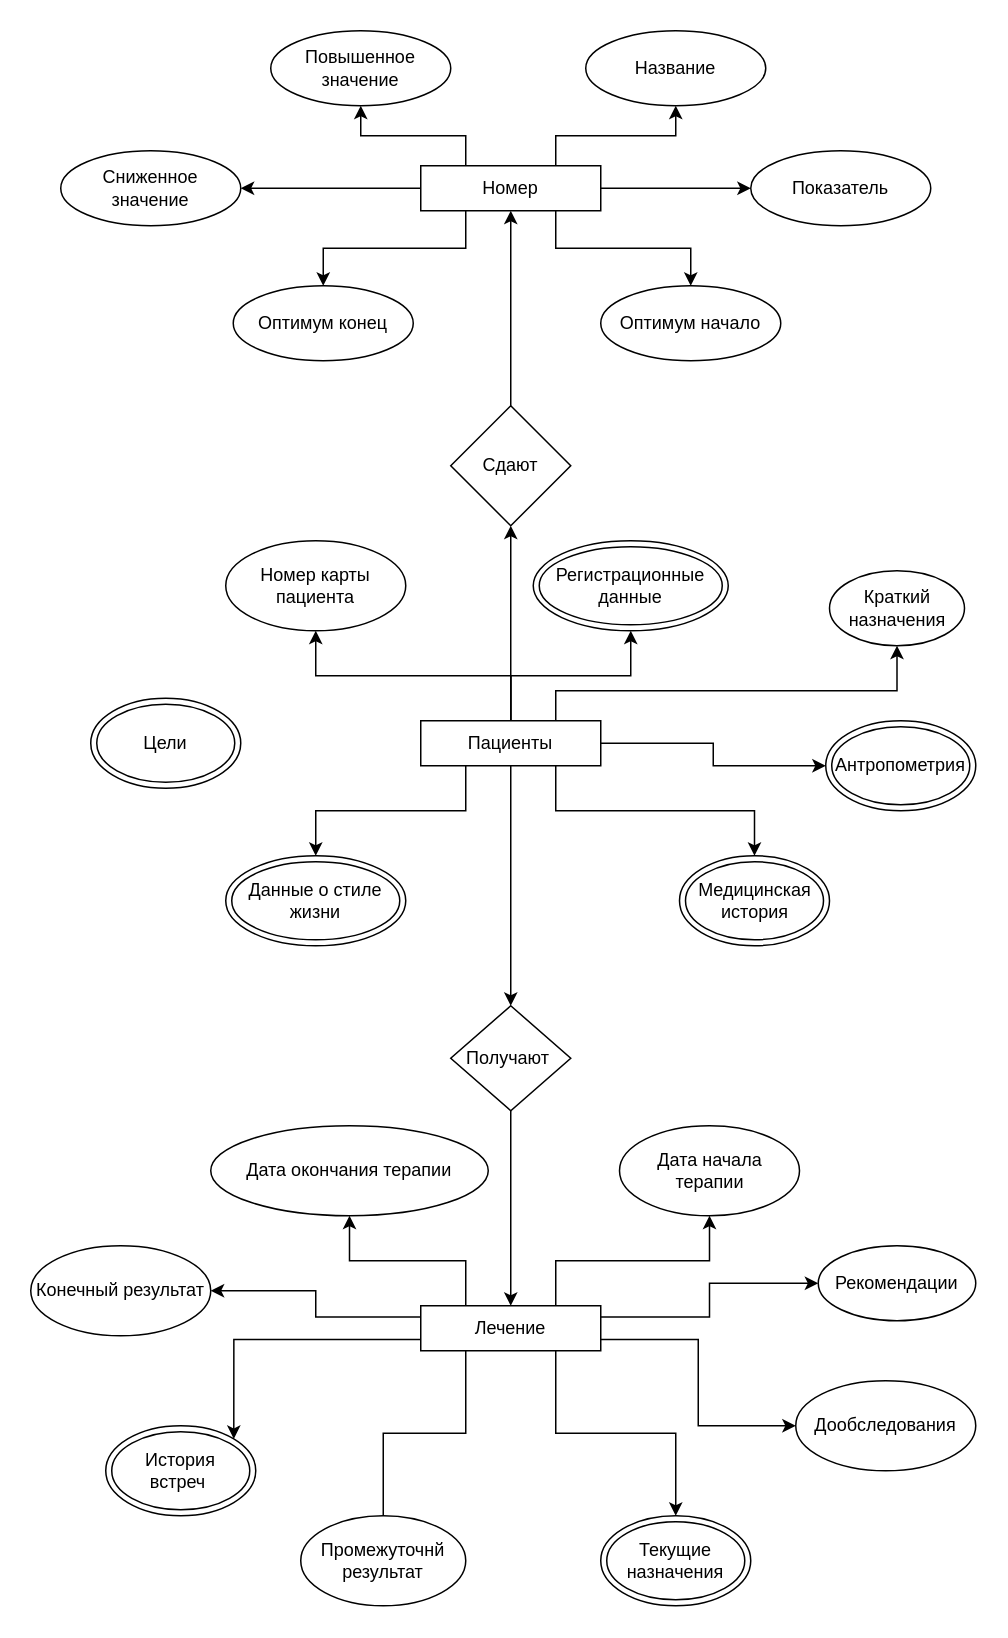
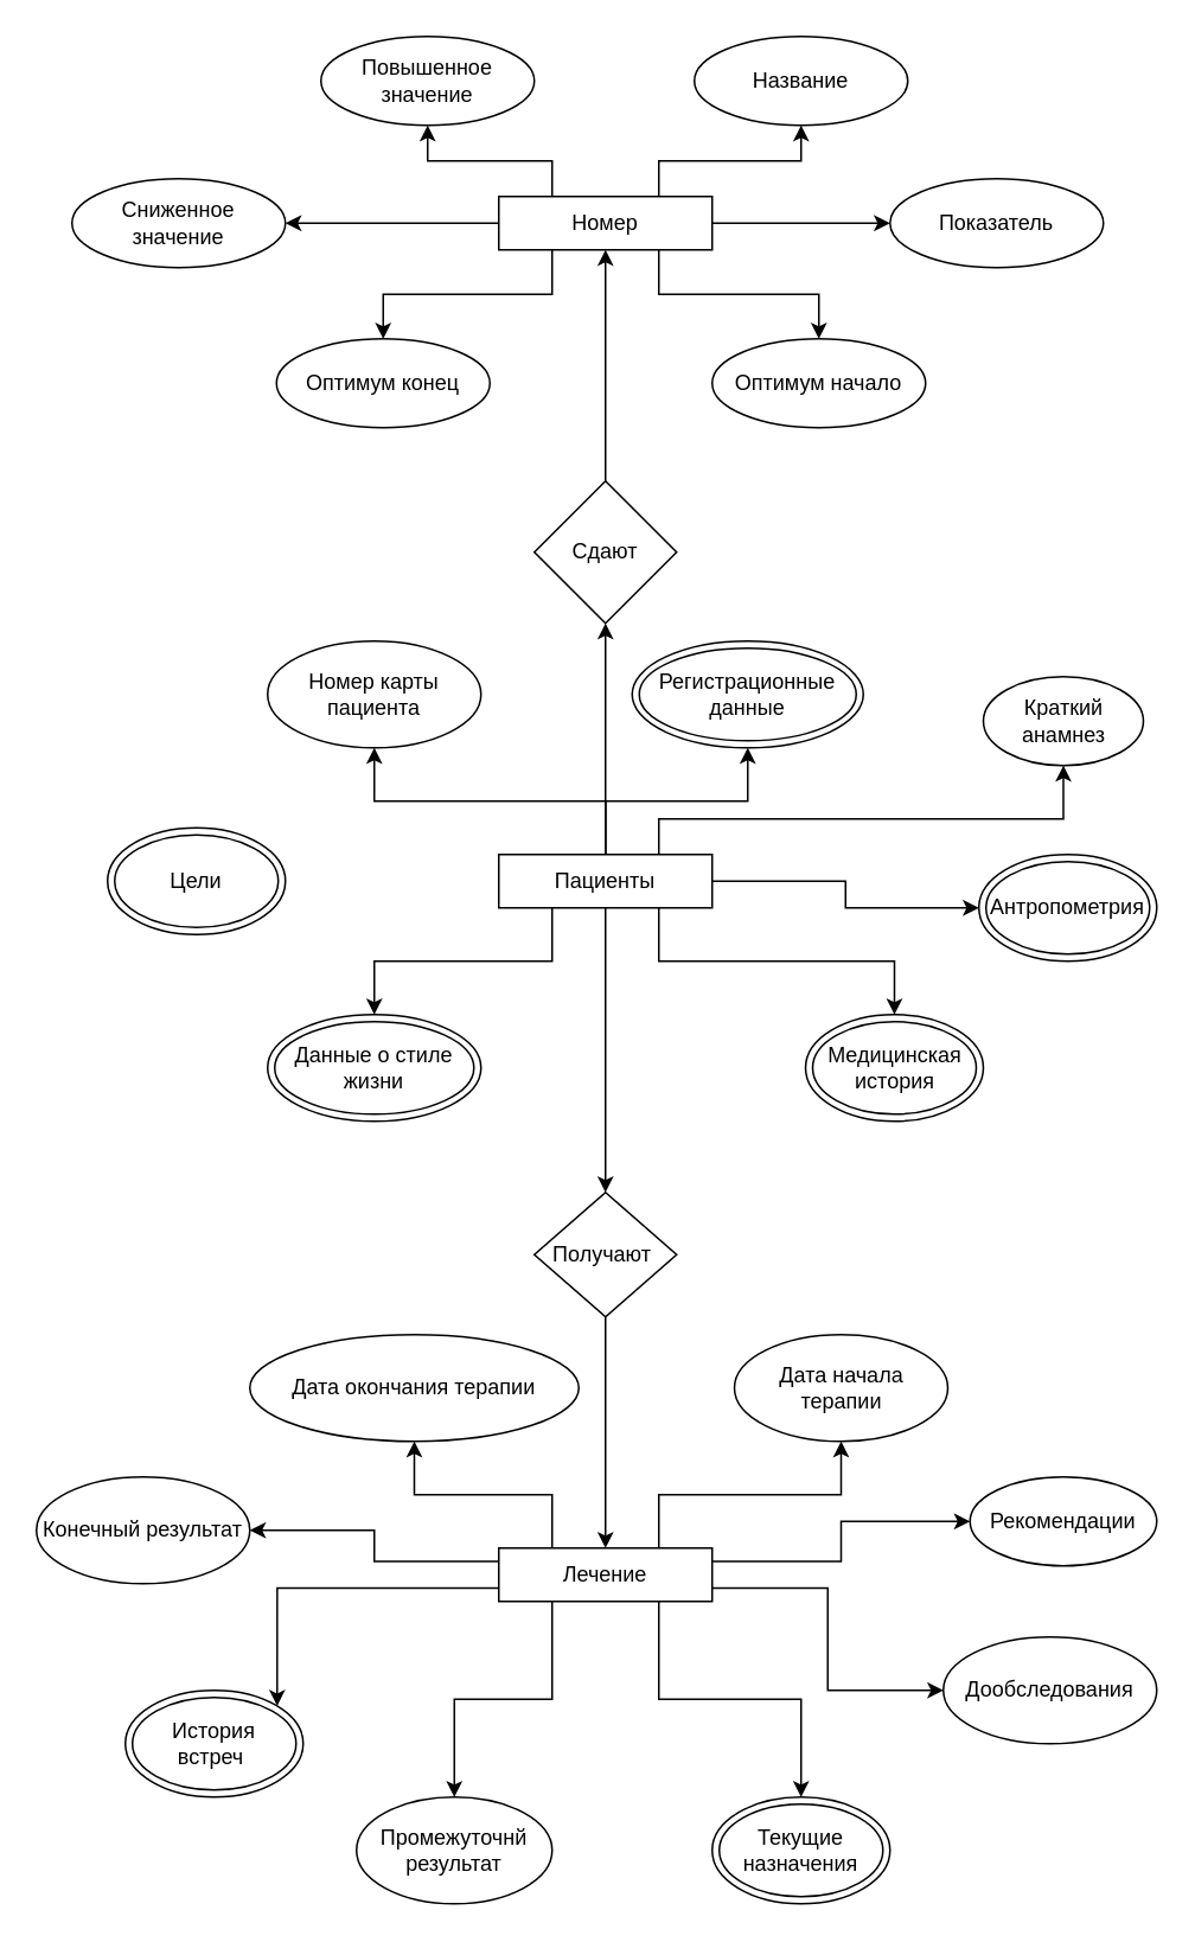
  <mxCell id="0" />
  <mxCell id="1" parent="0" />
  <mxCell id="2" style="edgeStyle=orthogonalEdgeStyle;rounded=0;orthogonalLoop=1;jettySize=auto;html=1;exitX=0.5;exitY=1;exitDx=0;exitDy=0;entryX=0.5;entryY=0;entryDx=0;entryDy=0;" edge="1" parent="1" source="10" target="12"><mxGeometry relative="1" as="geometry" /></mxCell>
  <mxCell id="3" style="edgeStyle=orthogonalEdgeStyle;rounded=0;orthogonalLoop=1;jettySize=auto;html=1;exitX=0.5;exitY=0;exitDx=0;exitDy=0;entryX=0.5;entryY=1;entryDx=0;entryDy=0;" edge="1" parent="1" source="10" target="28"><mxGeometry relative="1" as="geometry" /></mxCell>
  <mxCell id="4" style="edgeStyle=orthogonalEdgeStyle;rounded=0;orthogonalLoop=1;jettySize=auto;html=1;exitX=0.5;exitY=0;exitDx=0;exitDy=0;entryX=0.5;entryY=1;entryDx=0;entryDy=0;" edge="1" parent="1" source="10" target="22"><mxGeometry relative="1" as="geometry" /></mxCell>
  <mxCell id="5" style="edgeStyle=orthogonalEdgeStyle;rounded=0;orthogonalLoop=1;jettySize=auto;html=1;exitX=0.5;exitY=0;exitDx=0;exitDy=0;entryX=0.5;entryY=1;entryDx=0;entryDy=0;" edge="1" parent="1" source="10" target="34"><mxGeometry relative="1" as="geometry" /></mxCell>
  <mxCell id="6" style="edgeStyle=orthogonalEdgeStyle;rounded=0;orthogonalLoop=1;jettySize=auto;html=1;exitX=0.75;exitY=0;exitDx=0;exitDy=0;entryX=0.5;entryY=1;entryDx=0;entryDy=0;" edge="1" parent="1" source="10" target="48"><mxGeometry relative="1" as="geometry"><Array as="points"><mxPoint x="370" y="460" /><mxPoint x="598" y="460" /></Array></mxGeometry></mxCell>
  <mxCell id="7" style="edgeStyle=orthogonalEdgeStyle;rounded=0;orthogonalLoop=1;jettySize=auto;html=1;exitX=0.25;exitY=1;exitDx=0;exitDy=0;entryX=0.5;entryY=0;entryDx=0;entryDy=0;" edge="1" parent="1" source="10" target="25"><mxGeometry relative="1" as="geometry" /></mxCell>
  <mxCell id="8" style="edgeStyle=orthogonalEdgeStyle;rounded=0;orthogonalLoop=1;jettySize=auto;html=1;exitX=0.75;exitY=1;exitDx=0;exitDy=0;entryX=0.5;entryY=0;entryDx=0;entryDy=0;" edge="1" parent="1" source="10" target="24"><mxGeometry relative="1" as="geometry" /></mxCell>
  <mxCell id="9" style="edgeStyle=orthogonalEdgeStyle;rounded=0;orthogonalLoop=1;jettySize=auto;html=1;exitX=1;exitY=0.5;exitDx=0;exitDy=0;entryX=0;entryY=0.5;entryDx=0;entryDy=0;" edge="1" parent="1" source="10" target="23"><mxGeometry relative="1" as="geometry" /></mxCell>
  <mxCell id="10" value="Пациенты" style="rounded=0;whiteSpace=wrap;html=1;" vertex="1" parent="1"><mxGeometry x="280" y="480" width="120" height="30" as="geometry" /></mxCell>
  <mxCell id="11" style="edgeStyle=orthogonalEdgeStyle;rounded=0;orthogonalLoop=1;jettySize=auto;html=1;exitX=0.5;exitY=1;exitDx=0;exitDy=0;entryX=0.5;entryY=0;entryDx=0;entryDy=0;" edge="1" parent="1" source="12" target="21"><mxGeometry relative="1" as="geometry" /></mxCell>
  <mxCell id="12" value="Получают&amp;nbsp;" style="rhombus;whiteSpace=wrap;html=1;" vertex="1" parent="1"><mxGeometry x="300" y="670" width="80" height="70" as="geometry" /></mxCell>
  <mxCell id="13" style="edgeStyle=orthogonalEdgeStyle;rounded=0;orthogonalLoop=1;jettySize=auto;html=1;exitX=0.75;exitY=0;exitDx=0;exitDy=0;entryX=0.5;entryY=1;entryDx=0;entryDy=0;" edge="1" parent="1" source="21" target="29"><mxGeometry relative="1" as="geometry" /></mxCell>
  <mxCell id="14" style="edgeStyle=orthogonalEdgeStyle;rounded=0;orthogonalLoop=1;jettySize=auto;html=1;exitX=0.75;exitY=1;exitDx=0;exitDy=0;entryX=0.5;entryY=0;entryDx=0;entryDy=0;" edge="1" parent="1" source="21" target="30"><mxGeometry relative="1" as="geometry" /></mxCell>
  <mxCell id="15" style="edgeStyle=orthogonalEdgeStyle;rounded=0;orthogonalLoop=1;jettySize=auto;html=1;exitX=0;exitY=0.75;exitDx=0;exitDy=0;entryX=1;entryY=0;entryDx=0;entryDy=0;" edge="1" parent="1" source="21" target="27"><mxGeometry relative="1" as="geometry" /></mxCell>
  <mxCell id="16" style="edgeStyle=orthogonalEdgeStyle;rounded=0;orthogonalLoop=1;jettySize=auto;html=1;exitX=1;exitY=0.25;exitDx=0;exitDy=0;entryX=0;entryY=0.5;entryDx=0;entryDy=0;" edge="1" parent="1" source="21" target="49"><mxGeometry relative="1" as="geometry" /></mxCell>
  <mxCell id="17" style="edgeStyle=orthogonalEdgeStyle;rounded=0;orthogonalLoop=1;jettySize=auto;html=1;exitX=1;exitY=0.75;exitDx=0;exitDy=0;entryX=0;entryY=0.5;entryDx=0;entryDy=0;" edge="1" parent="1" source="21" target="50"><mxGeometry relative="1" as="geometry" /></mxCell>
- <mxCell id="18" style="edgeStyle=orthogonalEdgeStyle;rounded=0;orthogonalLoop=1;jettySize=auto;html=1;exitX=0.25;exitY=1;exitDx=0;exitDy=0;entryX=0.5;entryY=0;entryDx=0;entryDy=0;endArrow=none;" edge="1" parent="1" source="21" target="51"><mxGeometry relative="1" as="geometry" /></mxCell>
+ <mxCell id="18" style="edgeStyle=orthogonalEdgeStyle;rounded=0;orthogonalLoop=1;jettySize=auto;html=1;exitX=0.25;exitY=1;exitDx=0;exitDy=0;entryX=0.5;entryY=0;entryDx=0;entryDy=0;" edge="1" parent="1" source="21" target="51"><mxGeometry relative="1" as="geometry" /></mxCell>
  <mxCell id="19" style="edgeStyle=orthogonalEdgeStyle;rounded=0;orthogonalLoop=1;jettySize=auto;html=1;exitX=0.25;exitY=0;exitDx=0;exitDy=0;entryX=0.5;entryY=1;entryDx=0;entryDy=0;" edge="1" parent="1" source="21" target="31"><mxGeometry relative="1" as="geometry" /></mxCell>
  <mxCell id="20" style="edgeStyle=orthogonalEdgeStyle;rounded=0;orthogonalLoop=1;jettySize=auto;html=1;exitX=0;exitY=0.25;exitDx=0;exitDy=0;entryX=1;entryY=0.5;entryDx=0;entryDy=0;" edge="1" parent="1" source="21" target="32"><mxGeometry relative="1" as="geometry" /></mxCell>
  <mxCell id="21" value="Лечение" style="rounded=0;whiteSpace=wrap;html=1;" vertex="1" parent="1"><mxGeometry x="280" y="870" width="120" height="30" as="geometry" /></mxCell>
  <mxCell id="22" value="Регистрационные данные" style="ellipse;shape=doubleEllipse;whiteSpace=wrap;html=1;" vertex="1" parent="1"><mxGeometry x="355" y="360" width="130" height="60" as="geometry" /></mxCell>
  <mxCell id="23" value="Антропометрия" style="ellipse;shape=doubleEllipse;whiteSpace=wrap;html=1;" vertex="1" parent="1"><mxGeometry x="550" y="480" width="100" height="60" as="geometry" /></mxCell>
  <mxCell id="24" value="Медицинская история" style="ellipse;shape=doubleEllipse;whiteSpace=wrap;html=1;" vertex="1" parent="1"><mxGeometry x="452.5" y="570" width="100" height="60" as="geometry" /></mxCell>
  <mxCell id="25" value="Данные о стиле жизни" style="ellipse;shape=doubleEllipse;whiteSpace=wrap;html=1;" vertex="1" parent="1"><mxGeometry x="150" y="570" width="120" height="60" as="geometry" /></mxCell>
  <mxCell id="26" value="Цели" style="ellipse;shape=doubleEllipse;whiteSpace=wrap;html=1;" vertex="1" parent="1"><mxGeometry x="60" y="465" width="100" height="60" as="geometry" /></mxCell>
  <mxCell id="27" value="История встреч&amp;nbsp;" style="ellipse;shape=doubleEllipse;whiteSpace=wrap;html=1;" vertex="1" parent="1"><mxGeometry x="70" y="950" width="100" height="60" as="geometry" /></mxCell>
  <mxCell id="28" value="Номер карты пациента" style="ellipse;whiteSpace=wrap;html=1;" vertex="1" parent="1"><mxGeometry x="150" y="360" width="120" height="60" as="geometry" /></mxCell>
  <mxCell id="29" value="Дата начала терапии" style="ellipse;whiteSpace=wrap;html=1;" vertex="1" parent="1"><mxGeometry x="412.5" y="750" width="120" height="60" as="geometry" /></mxCell>
  <mxCell id="30" value="Текущие назначения" style="ellipse;shape=doubleEllipse;whiteSpace=wrap;html=1;" vertex="1" parent="1"><mxGeometry x="400" y="1010" width="100" height="60" as="geometry" /></mxCell>
  <mxCell id="31" value="Дата окончания терапии" style="ellipse;whiteSpace=wrap;html=1;" vertex="1" parent="1"><mxGeometry x="140" y="750" width="185" height="60" as="geometry" /></mxCell>
  <mxCell id="32" value="Конечный результат" style="ellipse;whiteSpace=wrap;html=1;" vertex="1" parent="1"><mxGeometry x="20" y="830" width="120" height="60" as="geometry" /></mxCell>
  <mxCell id="33" style="edgeStyle=orthogonalEdgeStyle;rounded=0;orthogonalLoop=1;jettySize=auto;html=1;exitX=0.5;exitY=0;exitDx=0;exitDy=0;entryX=0.5;entryY=1;entryDx=0;entryDy=0;" edge="1" parent="1" source="34" target="40"><mxGeometry relative="1" as="geometry" /></mxCell>
  <mxCell id="34" value="Сдают" style="rhombus;whiteSpace=wrap;html=1;" vertex="1" parent="1"><mxGeometry x="300" y="270" width="80" height="80" as="geometry" /></mxCell>
  <mxCell id="35" style="edgeStyle=orthogonalEdgeStyle;rounded=0;orthogonalLoop=1;jettySize=auto;html=1;exitX=0.75;exitY=0;exitDx=0;exitDy=0;entryX=0.5;entryY=1;entryDx=0;entryDy=0;" edge="1" parent="1" source="40" target="41"><mxGeometry relative="1" as="geometry" /></mxCell>
  <mxCell id="36" style="edgeStyle=orthogonalEdgeStyle;rounded=0;orthogonalLoop=1;jettySize=auto;html=1;exitX=0.25;exitY=0;exitDx=0;exitDy=0;entryX=0.5;entryY=1;entryDx=0;entryDy=0;" edge="1" parent="1" source="40" target="46"><mxGeometry relative="1" as="geometry" /></mxCell>
  <mxCell id="37" style="edgeStyle=orthogonalEdgeStyle;rounded=0;orthogonalLoop=1;jettySize=auto;html=1;exitX=1;exitY=0.5;exitDx=0;exitDy=0;entryX=0;entryY=0.5;entryDx=0;entryDy=0;" edge="1" parent="1" source="40" target="42"><mxGeometry relative="1" as="geometry" /></mxCell>
  <mxCell id="38" style="edgeStyle=orthogonalEdgeStyle;rounded=0;orthogonalLoop=1;jettySize=auto;html=1;exitX=0.75;exitY=1;exitDx=0;exitDy=0;entryX=0.5;entryY=0;entryDx=0;entryDy=0;" edge="1" parent="1" source="40" target="43"><mxGeometry relative="1" as="geometry" /></mxCell>
  <mxCell id="39" style="edgeStyle=orthogonalEdgeStyle;rounded=0;orthogonalLoop=1;jettySize=auto;html=1;exitX=0;exitY=0.5;exitDx=0;exitDy=0;entryX=1;entryY=0.5;entryDx=0;entryDy=0;" edge="1" parent="1" source="40" target="45"><mxGeometry relative="1" as="geometry" /></mxCell>
  <mxCell id="40" value="Номер" style="rounded=0;whiteSpace=wrap;html=1;" vertex="1" parent="1"><mxGeometry x="280" y="110" width="120" height="30" as="geometry" /></mxCell>
  <mxCell id="41" value="Название" style="ellipse;whiteSpace=wrap;html=1;" vertex="1" parent="1"><mxGeometry x="390" y="20" width="120" height="50" as="geometry" /></mxCell>
  <mxCell id="42" value="Показатель" style="ellipse;whiteSpace=wrap;html=1;" vertex="1" parent="1"><mxGeometry x="500" y="100" width="120" height="50" as="geometry" /></mxCell>
  <mxCell id="43" value="Оптимум начало" style="ellipse;whiteSpace=wrap;html=1;" vertex="1" parent="1"><mxGeometry x="400" y="190" width="120" height="50" as="geometry" /></mxCell>
  <mxCell id="44" value="Оптимум конец" style="ellipse;whiteSpace=wrap;html=1;" vertex="1" parent="1"><mxGeometry x="155" y="190" width="120" height="50" as="geometry" /></mxCell>
  <mxCell id="45" value="Сниженное значение" style="ellipse;whiteSpace=wrap;html=1;" vertex="1" parent="1"><mxGeometry x="40" y="100" width="120" height="50" as="geometry" /></mxCell>
  <mxCell id="46" value="Повышенное значение" style="ellipse;whiteSpace=wrap;html=1;" vertex="1" parent="1"><mxGeometry x="180" y="20" width="120" height="50" as="geometry" /></mxCell>
  <mxCell id="47" style="edgeStyle=orthogonalEdgeStyle;rounded=0;orthogonalLoop=1;jettySize=auto;html=1;exitX=0.25;exitY=1;exitDx=0;exitDy=0;entryX=0.5;entryY=0;entryDx=0;entryDy=0;" edge="1" parent="1" source="40" target="44"><mxGeometry relative="1" as="geometry" /></mxCell>
- <mxCell id="48" value="Краткий назначения" style="ellipse;whiteSpace=wrap;html=1;" vertex="1" parent="1"><mxGeometry x="552.5" y="380" width="90" height="50" as="geometry" /></mxCell>
+ <mxCell id="48" value="Краткий анамнез" style="ellipse;whiteSpace=wrap;html=1;" vertex="1" parent="1"><mxGeometry x="552.5" y="380" width="90" height="50" as="geometry" /></mxCell>
  <mxCell id="49" value="Рекомендации" style="ellipse;whiteSpace=wrap;html=1;" vertex="1" parent="1"><mxGeometry x="545" y="830" width="105" height="50" as="geometry" /></mxCell>
  <mxCell id="50" value="Дообследования" style="ellipse;whiteSpace=wrap;html=1;" vertex="1" parent="1"><mxGeometry x="530" y="920" width="120" height="60" as="geometry" /></mxCell>
  <mxCell id="51" value="Промежуточнй результат" style="ellipse;whiteSpace=wrap;html=1;" vertex="1" parent="1"><mxGeometry x="200" y="1010" width="110" height="60" as="geometry" /></mxCell>
